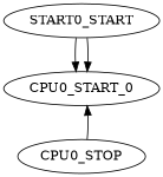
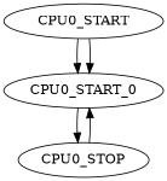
  digraph {
    node [cpu=0 pattern=CPU0_PATTERN toffs=0]
    edge [type=defdst]
-   CPU0_START [patentry=true type=flow label=START0_START]
+   CPU0_START [patentry=true type=flow]
    n2 [label=CPU0_START_0 par="0x01234567890abcdef" type=tmsg]
    CPU0_STOP [tperiod=1000000000 type=block toffs=""]
    subgraph sub_1 {
      CPU0_START
      n2
      CPU0_STOP
    }
    CPU0_START -> n2
    CPU0_START -> n2 [type=flowdst]
+   n2 -> CPU0_STOP
    CPU0_STOP -> n2
  }
